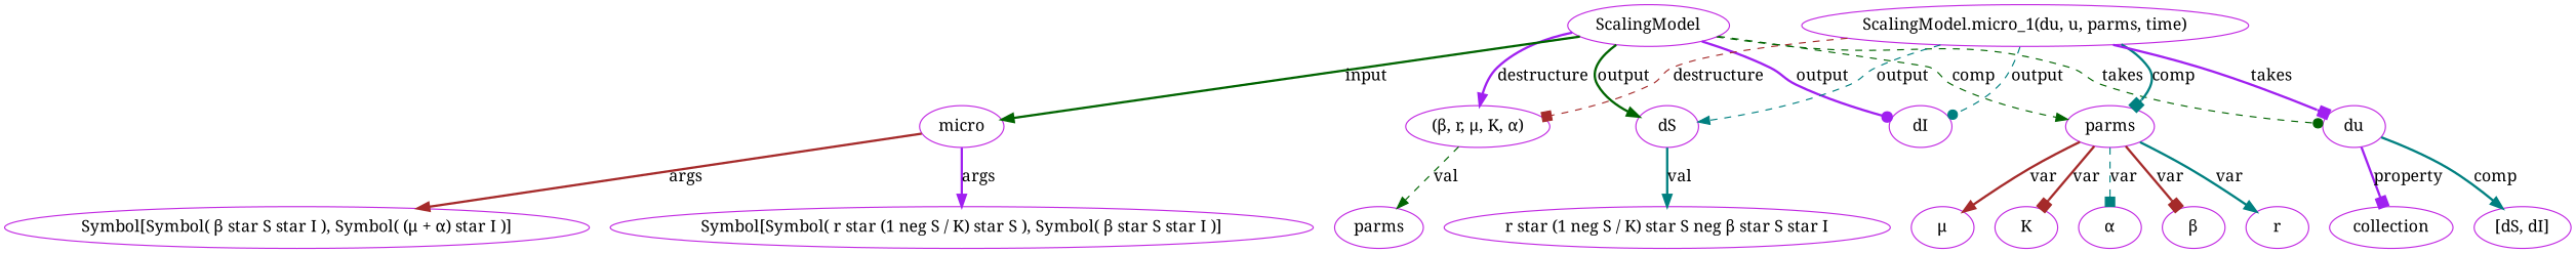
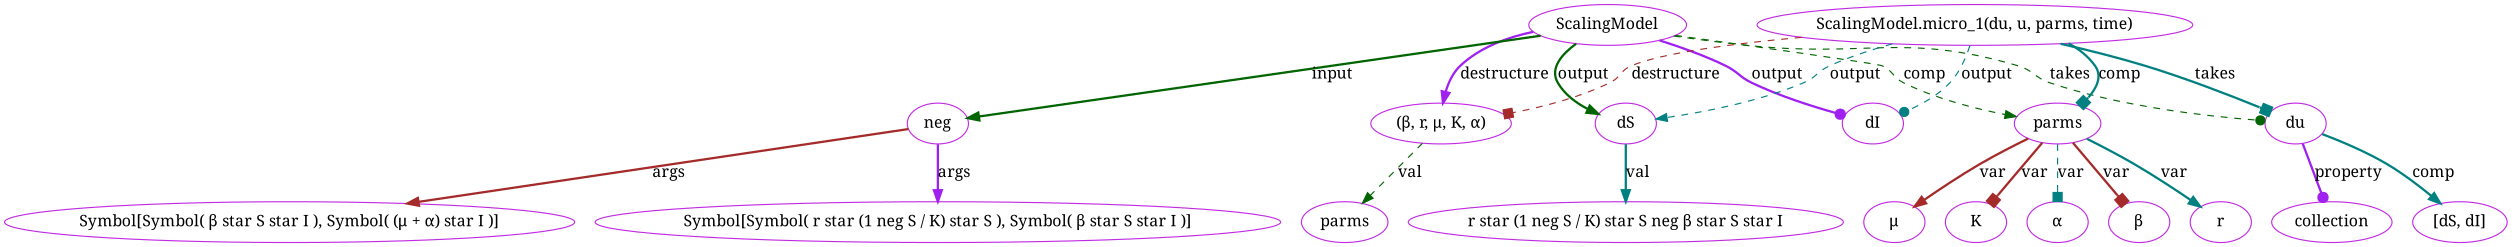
  digraph {
    fontname="Noto Serif"
    node [color="#C129E2" fontname="Noto Serif"]
    edge [arrowhead=normal color=teal fontname="Noto Serif" style=bold]
    n1 [label=ScalingModel]
    n2 [label="(β, r, μ, K, α)"]
    n3 [label=parms]
    n4 [label=dS]
-   n5 [label=micro]
+   n5 [label=neg]
    n6 [label=dI]
    n7 [label=du]
    n8 [label=parms]
    n9 [label="β"]
    n10 [label=r]
    n11 [label="μ"]
    n12 [label=K]
    n13 [label="α"]
    n14 [label="r star (1 neg S / K) star S neg β star S star I"]
    n15 [label="Symbol[Symbol( r star (1 neg S / K) star S ), Symbol( β star S star I )]"]
    n16 [label="Symbol[Symbol( β star S star I ), Symbol( (μ + α) star I )]"]
    n17 [label="[dS, dI]"]
    n18 [label=collection]
    n19 [label="ScalingModel.micro_1(du, u, parms, time)"]
    n1 -> n2 [color=purple label=destructure]
    n1 -> n3 [color=darkgreen label=comp style=dashed]
    n1 -> n4 [color=darkgreen label=output]
    n1 -> n5 [color=darkgreen label=input]
    n1 -> n6 [arrowhead=dot color=purple label=output]
    n1 -> n7 [arrowhead=dot color=darkgreen label=takes style=dashed]
    n2 -> n8 [color=darkgreen label=val style=dashed]
    n3 -> n9 [arrowhead=box color=brown label=var]
    n3 -> n10 [label=var]
    n3 -> n11 [color=brown label=var]
    n3 -> n12 [arrowhead=box color=brown label=var]
    n3 -> n13 [arrowhead=box label=var style=dashed]
    n4 -> n14 [label=val]
    n5 -> n15 [color=purple label=args]
    n5 -> n16 [color=brown label=args]
    n7 -> n17 [label=comp]
-   n7 -> n18 [arrowhead=box color=purple label=property]
+   n7 -> n18 [arrowhead=dot color=purple label=property]
    n19 -> n2 [arrowhead=box color=brown label=destructure style=dashed]
    n19 -> n3 [arrowhead=box label=comp]
    n19 -> n4 [label=output style=dashed]
    n19 -> n6 [arrowhead=dot label=output style=dashed]
-   n19 -> n7 [arrowhead=box color=purple label=takes]
+   n19 -> n7 [arrowhead=box label=takes]
  }
